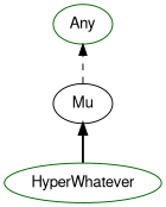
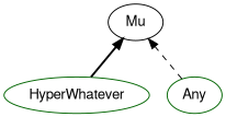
  digraph {
    bgcolor="#FFFFFF"
    rankdir=BT
    splines=polyline
    node [color=darkgreen fontcolor="#000000" fontname=FreeSans]
    edge [color="#000000"]
    Mu [color=black]
    HyperWhatever
    Any
    HyperWhatever -> Mu [style=bold]
-   Mu -> Any [style=dashed]
+   Any -> Mu [style=dashed]
  }
